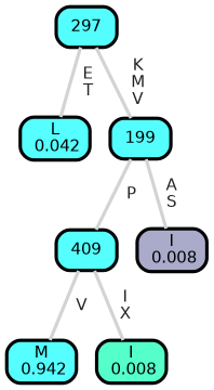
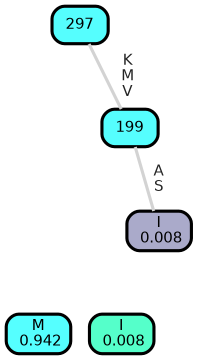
  graph {
    ranksep="0 equally"
    splines=straight
    node [color=black fillcolor="#55ffff" fontcolor=black fontname=helvetica penwidth=3 shape=box style="filled, rounded"]
    edge [color=lightgray fontcolor=grey14 fontname=helvetica fontweight=bold penwidth=3]
-   n1 [label="L\n 0.042"]
    n2 [fillcolor="#55fefe" label=297]
    n3 [fillcolor="#55fefe" label=199]
-   n4 [fillcolor="#55fffe" label=409]
    n5 [fillcolor="#aaaaca" label="I\n 0.008"]
    n6 [label="M\n 0.942"]
    n7 [fillcolor="#55ffca" label="I\n 0.008"]
    subgraph sub_1 {
      rank=same
    }
-   n2 -- n1 [label=" E\n T"]
    n2 -- n3 [label=" K\n M\n V"]
-   n3 -- n4 [label=" P"]
    n3 -- n5 [label=" A\n S"]
-   n4 -- n6 [label=" V"]
-   n4 -- n7 [label=" I\n X"]
  }
